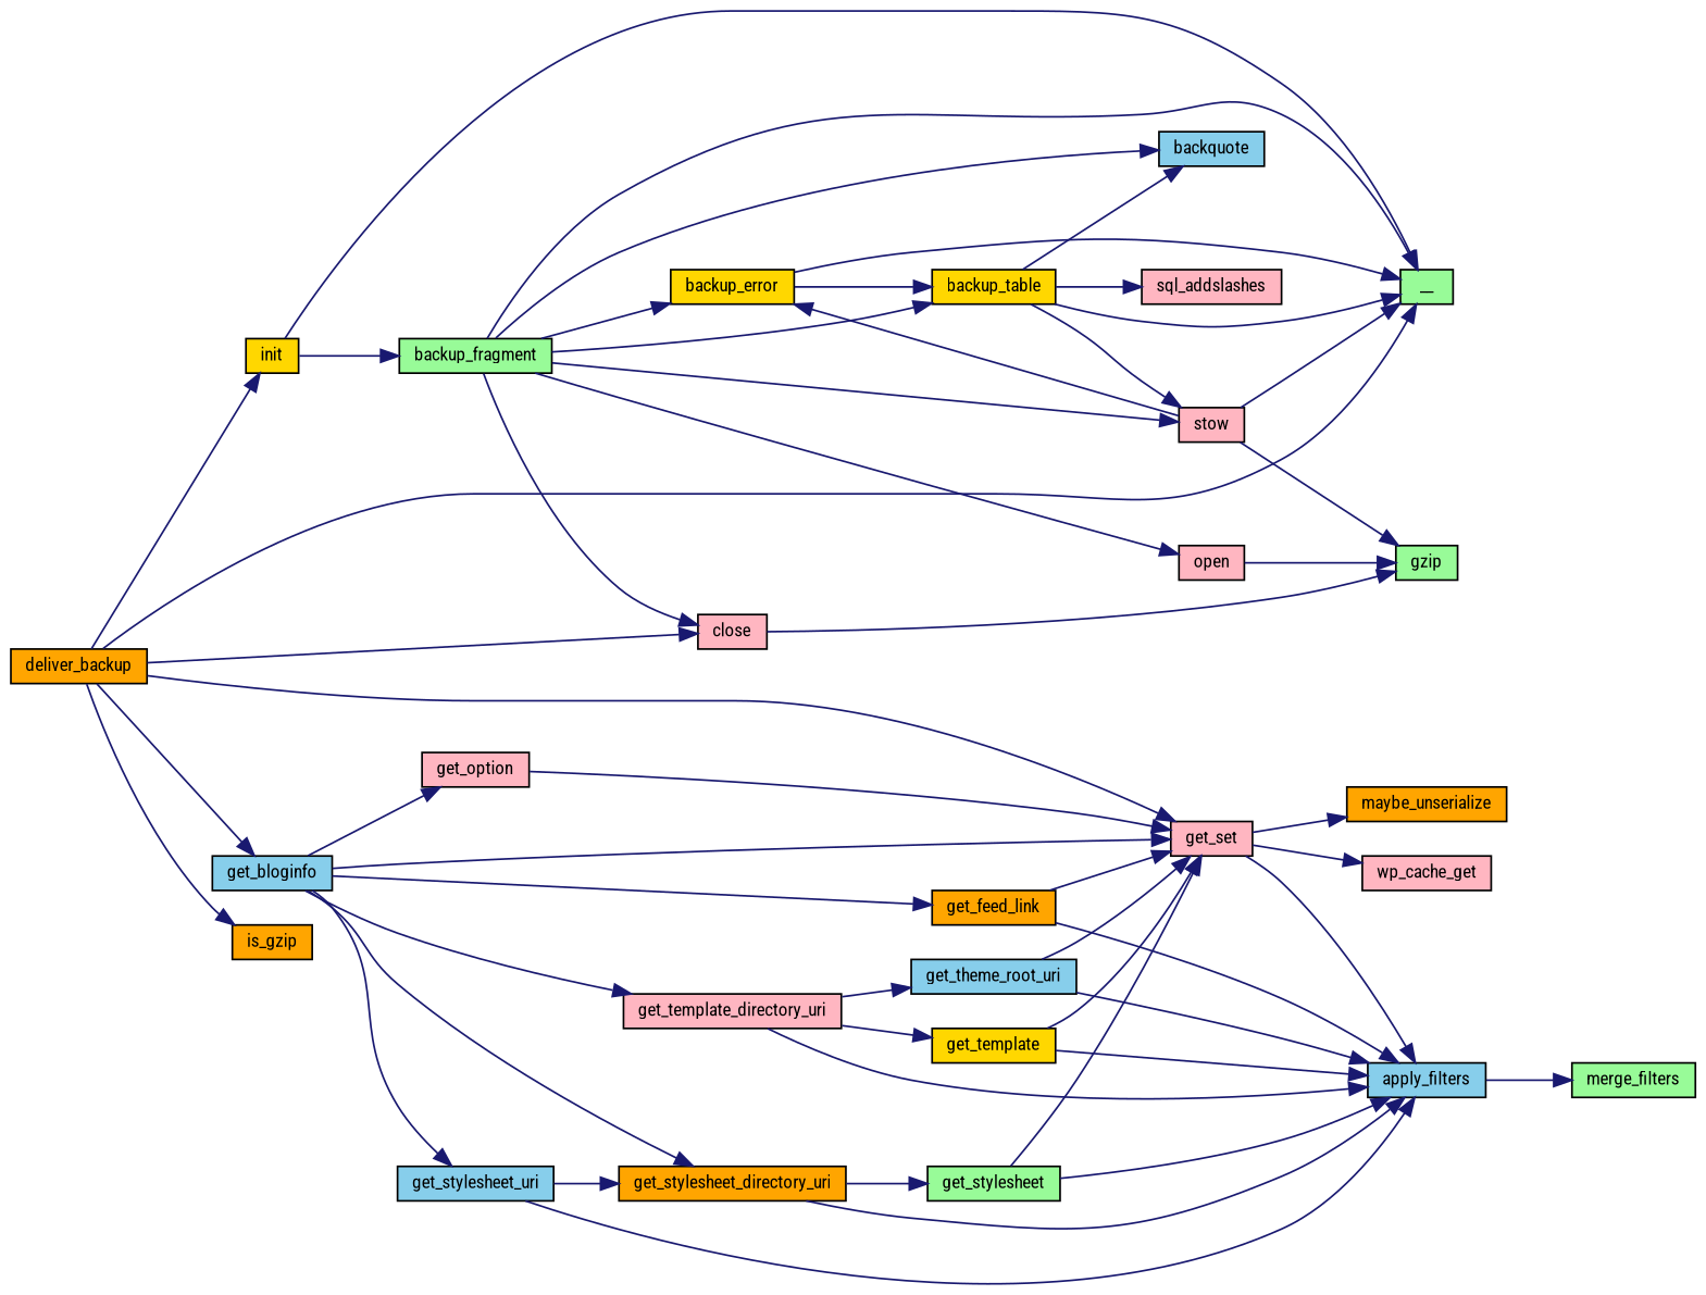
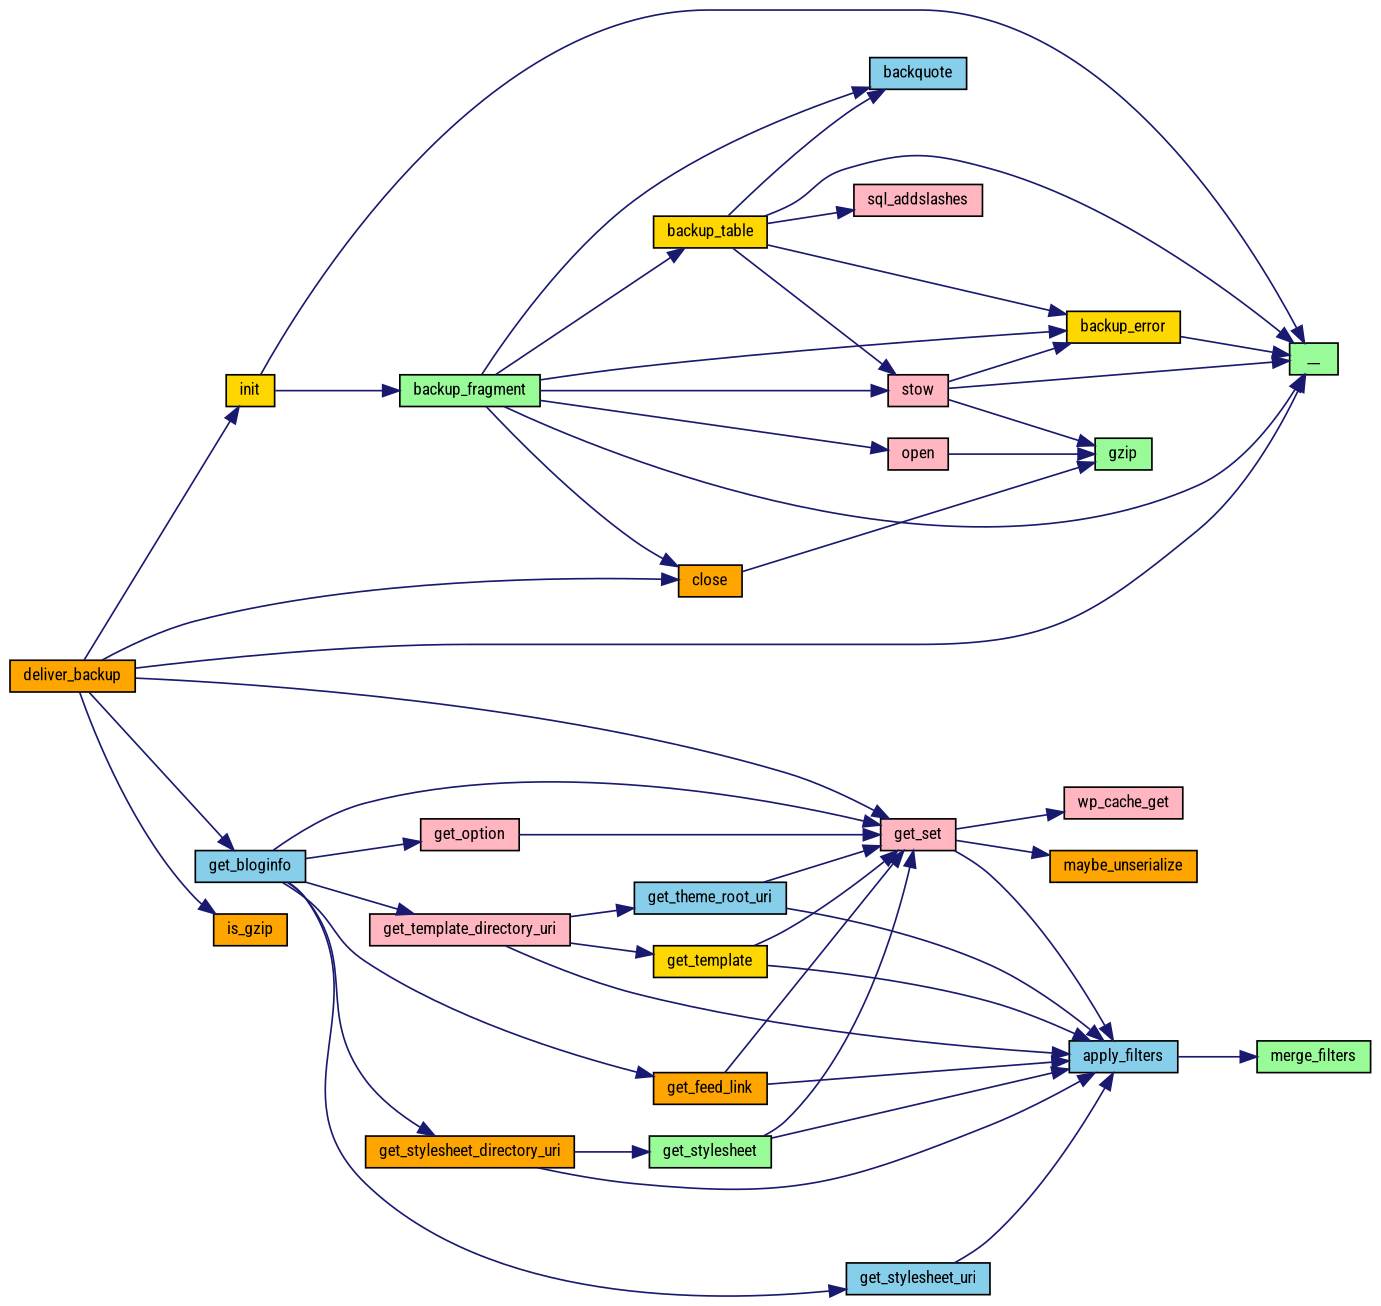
  digraph {
    fontname="Roboto Condensed"
    rankdir=LR
    node [color=black fillcolor=lightpink fontname="Roboto Condensed" fontsize=10 shape=record style=filled]
    edge [color=midnightblue fontname="Roboto Condensed" fontsize=10 labelfontname=Helvetica labelfontsize=10 style=solid]
    n1 [fillcolor=gold fontcolor=black height=0.2 label=init width=0.4]
    n2 [fillcolor=palegreen height=0.2 label=__ width=0.4]
    n3 [fillcolor=palegreen height=0.2 label=backup_fragment width=0.4]
    n4 [fillcolor=orange height=0.2 label=deliver_backup width=0.4]
    n5 [height=0.2 label=get_set width=0.4]
    n6 [fillcolor=orange height=0.2 label=is_gzip width=0.4]
-   n7 [height=0.2 label=close width=0.4]
+   n7 [fillcolor=orange height=0.2 label=close width=0.4]
    n8 [fillcolor=skyblue height=0.2 label=get_bloginfo width=0.4]
    n9 [height=0.2 label=open width=0.4]
    n10 [fillcolor=gold height=0.2 label=backup_error width=0.4]
    n11 [height=0.2 label=stow width=0.4]
    n12 [fillcolor=skyblue height=0.2 label=backquote width=0.4]
    n13 [fillcolor=gold height=0.2 label=backup_table width=0.4]
    n14 [height=0.2 label=wp_cache_get width=0.4]
    n15 [fillcolor=skyblue height=0.2 label=apply_filters width=0.4]
    n16 [fillcolor=orange height=0.2 label=maybe_unserialize width=0.4]
    n17 [fillcolor=palegreen height=0.2 label=gzip width=0.4]
    n18 [fillcolor=orange height=0.2 label=get_feed_link width=0.4]
    n19 [fillcolor=skyblue height=0.2 label=get_stylesheet_uri width=0.4]
    n20 [fillcolor=orange height=0.2 label=get_stylesheet_directory_uri width=0.4]
    n21 [height=0.2 label=get_template_directory_uri width=0.4]
    n22 [height=0.2 label=get_option width=0.4]
    n23 [fillcolor=palegreen height=0.2 label=merge_filters width=0.4]
    n24 [fillcolor=palegreen height=0.2 label=get_stylesheet width=0.4]
    n25 [fillcolor=skyblue height=0.2 label=get_theme_root_uri width=0.4]
    n26 [fillcolor=gold height=0.2 label=get_template width=0.4]
    n27 [height=0.2 label=sql_addslashes width=0.4]
    n1 -> n2
    n1 -> n3
    n3 -> n2
    n3 -> n7
    n3 -> n9
    n3 -> n10
    n3 -> n11
    n3 -> n12
    n3 -> n13
    n4 -> n1
    n4 -> n2
    n4 -> n5
    n4 -> n6
    n4 -> n7
    n4 -> n8
    n5 -> n14
    n5 -> n15
    n5 -> n16
    n7 -> n17
    n8 -> n5
    n8 -> n18
    n8 -> n19
    n8 -> n20
    n8 -> n21
    n8 -> n22
    n9 -> n17
    n10 -> n2
    n11 -> n2
    n11 -> n10
    n11 -> n17
    n13 -> n2
-   n10 -> n13
+   n13 -> n10
    n13 -> n11
    n13 -> n12
    n13 -> n27
    n15 -> n23
    n18 -> n5
    n18 -> n15
    n19 -> n15
-   n19 -> n20
    n20 -> n15
    n20 -> n24
    n21 -> n15
    n21 -> n25
    n21 -> n26
    n22 -> n5
    n24 -> n5
    n24 -> n15
    n25 -> n5
    n25 -> n15
    n26 -> n5
    n26 -> n15
  }
